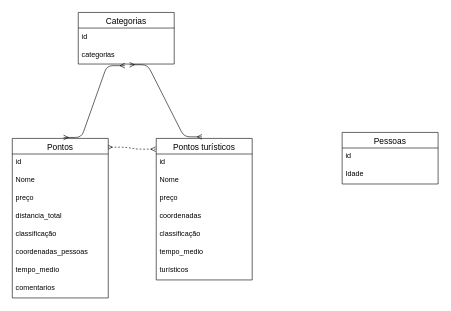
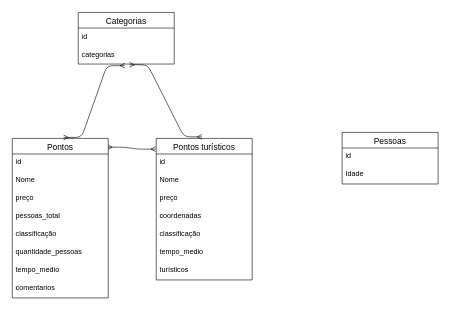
  <mxCell id="0" />
  <mxCell id="1" parent="0" />
  <mxCell id="2" value="Pontos turísticos" style="swimlane;fontStyle=0;childLayout=stackLayout;horizontal=1;startSize=26;horizontalStack=0;resizeParent=1;resizeParentMax=0;resizeLast=0;collapsible=1;marginBottom=0;align=center;fontSize=14;" vertex="1" parent="1"><mxGeometry x="260" y="230" width="160" height="236" as="geometry" /></mxCell>
  <mxCell id="3" value="id" style="text;strokeColor=none;fillColor=none;spacingLeft=4;spacingRight=4;overflow=hidden;rotatable=0;points=[[0,0.5],[1,0.5]];portConstraint=eastwest;fontSize=12;" vertex="1" parent="2"><mxGeometry y="26" width="160" height="30" as="geometry" /></mxCell>
  <mxCell id="4" value="Nome" style="text;strokeColor=none;fillColor=none;spacingLeft=4;spacingRight=4;overflow=hidden;rotatable=0;points=[[0,0.5],[1,0.5]];portConstraint=eastwest;fontSize=12;" vertex="1" parent="2"><mxGeometry y="56" width="160" height="30" as="geometry" /></mxCell>
  <mxCell id="5" value="preço" style="text;strokeColor=none;fillColor=none;spacingLeft=4;spacingRight=4;overflow=hidden;rotatable=0;points=[[0,0.5],[1,0.5]];portConstraint=eastwest;fontSize=12;" vertex="1" parent="2"><mxGeometry y="86" width="160" height="30" as="geometry" /></mxCell>
  <mxCell id="6" value="coordenadas" style="text;strokeColor=none;fillColor=none;spacingLeft=4;spacingRight=4;overflow=hidden;rotatable=0;points=[[0,0.5],[1,0.5]];portConstraint=eastwest;fontSize=12;" vertex="1" parent="2"><mxGeometry y="116" width="160" height="30" as="geometry" /></mxCell>
  <mxCell id="7" value="classificação" style="text;strokeColor=none;fillColor=none;spacingLeft=4;spacingRight=4;overflow=hidden;rotatable=0;points=[[0,0.5],[1,0.5]];portConstraint=eastwest;fontSize=12;" vertex="1" parent="2"><mxGeometry y="146" width="160" height="30" as="geometry" /></mxCell>
  <mxCell id="8" value="tempo_medio" style="text;strokeColor=none;fillColor=none;spacingLeft=4;spacingRight=4;overflow=hidden;rotatable=0;points=[[0,0.5],[1,0.5]];portConstraint=eastwest;fontSize=12;" vertex="1" parent="2"><mxGeometry y="176" width="160" height="30" as="geometry" /></mxCell>
  <mxCell id="9" value="turísticos" style="text;strokeColor=none;fillColor=none;spacingLeft=4;spacingRight=4;overflow=hidden;rotatable=0;points=[[0,0.5],[1,0.5]];portConstraint=eastwest;fontSize=12;" vertex="1" parent="2"><mxGeometry y="206" width="160" height="30" as="geometry" /></mxCell>
- <mxCell id="10" value="" style="edgeStyle=entityRelationEdgeStyle;fontSize=12;html=1;endArrow=ERmany;startArrow=ERmany;exitX=0.991;exitY=0.055;exitDx=0;exitDy=0;exitPerimeter=0;entryX=-0.006;entryY=0.076;entryDx=0;entryDy=0;entryPerimeter=0;dashed=1;" edge="1" parent="1" source="14" target="2"><mxGeometry width="100" height="100" relative="1" as="geometry"><mxPoint x="189.46" y="247.4" as="sourcePoint" /><mxPoint x="310" y="240" as="targetPoint" /></mxGeometry></mxCell>
+ <mxCell id="10" value="" style="edgeStyle=entityRelationEdgeStyle;fontSize=12;html=1;endArrow=ERmany;startArrow=ERmany;exitX=0.991;exitY=0.055;exitDx=0;exitDy=0;exitPerimeter=0;entryX=-0.006;entryY=0.076;entryDx=0;entryDy=0;entryPerimeter=0;" edge="1" parent="1" source="14" target="2"><mxGeometry width="100" height="100" relative="1" as="geometry"><mxPoint x="189.46" y="247.4" as="sourcePoint" /><mxPoint x="310" y="240" as="targetPoint" /></mxGeometry></mxCell>
  <mxCell id="11" value="Pessoas" style="swimlane;fontStyle=0;childLayout=stackLayout;horizontal=1;startSize=26;horizontalStack=0;resizeParent=1;resizeParentMax=0;resizeLast=0;collapsible=1;marginBottom=0;align=center;fontSize=14;" vertex="1" parent="1"><mxGeometry x="570" y="220" width="160" height="86" as="geometry" /></mxCell>
  <mxCell id="12" value="id" style="text;strokeColor=none;fillColor=none;spacingLeft=4;spacingRight=4;overflow=hidden;rotatable=0;points=[[0,0.5],[1,0.5]];portConstraint=eastwest;fontSize=12;" vertex="1" parent="11"><mxGeometry y="26" width="160" height="30" as="geometry" /></mxCell>
  <mxCell id="13" value="Idade" style="text;strokeColor=none;fillColor=none;spacingLeft=4;spacingRight=4;overflow=hidden;rotatable=0;points=[[0,0.5],[1,0.5]];portConstraint=eastwest;fontSize=12;" vertex="1" parent="11"><mxGeometry y="56" width="160" height="30" as="geometry" /></mxCell>
  <mxCell id="14" value="Pontos" style="swimlane;fontStyle=0;childLayout=stackLayout;horizontal=1;startSize=26;horizontalStack=0;resizeParent=1;resizeParentMax=0;resizeLast=0;collapsible=1;marginBottom=0;align=center;fontSize=14;" vertex="1" parent="1"><mxGeometry x="20" y="230" width="160" height="266" as="geometry" /></mxCell>
  <mxCell id="15" value="id" style="text;strokeColor=none;fillColor=none;spacingLeft=4;spacingRight=4;overflow=hidden;rotatable=0;points=[[0,0.5],[1,0.5]];portConstraint=eastwest;fontSize=12;" vertex="1" parent="14"><mxGeometry y="26" width="160" height="30" as="geometry" /></mxCell>
  <mxCell id="16" value="Nome" style="text;strokeColor=none;fillColor=none;spacingLeft=4;spacingRight=4;overflow=hidden;rotatable=0;points=[[0,0.5],[1,0.5]];portConstraint=eastwest;fontSize=12;" vertex="1" parent="14"><mxGeometry y="56" width="160" height="30" as="geometry" /></mxCell>
  <mxCell id="17" value="preço" style="text;strokeColor=none;fillColor=none;spacingLeft=4;spacingRight=4;overflow=hidden;rotatable=0;points=[[0,0.5],[1,0.5]];portConstraint=eastwest;fontSize=12;" vertex="1" parent="14"><mxGeometry y="86" width="160" height="30" as="geometry" /></mxCell>
- <mxCell id="18" value="distancia_total" style="text;strokeColor=none;fillColor=none;spacingLeft=4;spacingRight=4;overflow=hidden;rotatable=0;points=[[0,0.5],[1,0.5]];portConstraint=eastwest;fontSize=12;" vertex="1" parent="14"><mxGeometry y="116" width="160" height="30" as="geometry" /></mxCell>
+ <mxCell id="18" value="pessoas_total" style="text;strokeColor=none;fillColor=none;spacingLeft=4;spacingRight=4;overflow=hidden;rotatable=0;points=[[0,0.5],[1,0.5]];portConstraint=eastwest;fontSize=12;" vertex="1" parent="14"><mxGeometry y="116" width="160" height="30" as="geometry" /></mxCell>
  <mxCell id="19" value="classificação" style="text;strokeColor=none;fillColor=none;spacingLeft=4;spacingRight=4;overflow=hidden;rotatable=0;points=[[0,0.5],[1,0.5]];portConstraint=eastwest;fontSize=12;" vertex="1" parent="14"><mxGeometry y="146" width="160" height="30" as="geometry" /></mxCell>
- <mxCell id="20" value="coordenadas_pessoas" style="text;strokeColor=none;fillColor=none;spacingLeft=4;spacingRight=4;overflow=hidden;rotatable=0;points=[[0,0.5],[1,0.5]];portConstraint=eastwest;fontSize=12;" vertex="1" parent="14"><mxGeometry y="176" width="160" height="30" as="geometry" /></mxCell>
+ <mxCell id="20" value="quantidade_pessoas" style="text;strokeColor=none;fillColor=none;spacingLeft=4;spacingRight=4;overflow=hidden;rotatable=0;points=[[0,0.5],[1,0.5]];portConstraint=eastwest;fontSize=12;" vertex="1" parent="14"><mxGeometry y="176" width="160" height="30" as="geometry" /></mxCell>
  <mxCell id="21" value="tempo_medio" style="text;strokeColor=none;fillColor=none;spacingLeft=4;spacingRight=4;overflow=hidden;rotatable=0;points=[[0,0.5],[1,0.5]];portConstraint=eastwest;fontSize=12;" vertex="1" parent="14"><mxGeometry y="206" width="160" height="30" as="geometry" /></mxCell>
  <mxCell id="22" value="comentarios" style="text;strokeColor=none;fillColor=none;spacingLeft=4;spacingRight=4;overflow=hidden;rotatable=0;points=[[0,0.5],[1,0.5]];portConstraint=eastwest;fontSize=12;" vertex="1" parent="14"><mxGeometry y="236" width="160" height="30" as="geometry" /></mxCell>
  <mxCell id="23" value="Categorias" style="swimlane;fontStyle=0;childLayout=stackLayout;horizontal=1;startSize=26;horizontalStack=0;resizeParent=1;resizeParentMax=0;resizeLast=0;collapsible=1;marginBottom=0;align=center;fontSize=14;" vertex="1" parent="1"><mxGeometry x="130" y="20" width="160" height="86" as="geometry" /></mxCell>
  <mxCell id="24" value="id" style="text;strokeColor=none;fillColor=none;spacingLeft=4;spacingRight=4;overflow=hidden;rotatable=0;points=[[0,0.5],[1,0.5]];portConstraint=eastwest;fontSize=12;" vertex="1" parent="23"><mxGeometry y="26" width="160" height="30" as="geometry" /></mxCell>
  <mxCell id="25" value="categorias" style="text;strokeColor=none;fillColor=none;spacingLeft=4;spacingRight=4;overflow=hidden;rotatable=0;points=[[0,0.5],[1,0.5]];portConstraint=eastwest;fontSize=12;" vertex="1" parent="23"><mxGeometry y="56" width="160" height="30" as="geometry" /></mxCell>
  <mxCell id="26" value="" style="fontSize=12;html=1;endArrow=ERmany;startArrow=ERmany;align=center;exitX=0.486;exitY=1.09;exitDx=0;exitDy=0;exitPerimeter=0;entryX=0.534;entryY=-0.006;entryDx=0;entryDy=0;entryPerimeter=0;edgeStyle=entityRelationEdgeStyle;" edge="1" parent="1" source="25" target="14"><mxGeometry width="100" height="100" relative="1" as="geometry"><mxPoint x="210" y="220" as="sourcePoint" /><mxPoint x="310" y="120" as="targetPoint" /></mxGeometry></mxCell>
  <mxCell id="27" value="" style="edgeStyle=entityRelationEdgeStyle;fontSize=12;html=1;endArrow=ERmany;startArrow=ERmany;align=center;entryX=0.477;entryY=-0.011;entryDx=0;entryDy=0;entryPerimeter=0;exitX=0.535;exitY=1.04;exitDx=0;exitDy=0;exitPerimeter=0;" edge="1" parent="1" source="25" target="2"><mxGeometry width="100" height="100" relative="1" as="geometry"><mxPoint x="110" y="150" as="sourcePoint" /><mxPoint x="360" y="80" as="targetPoint" /></mxGeometry></mxCell>
